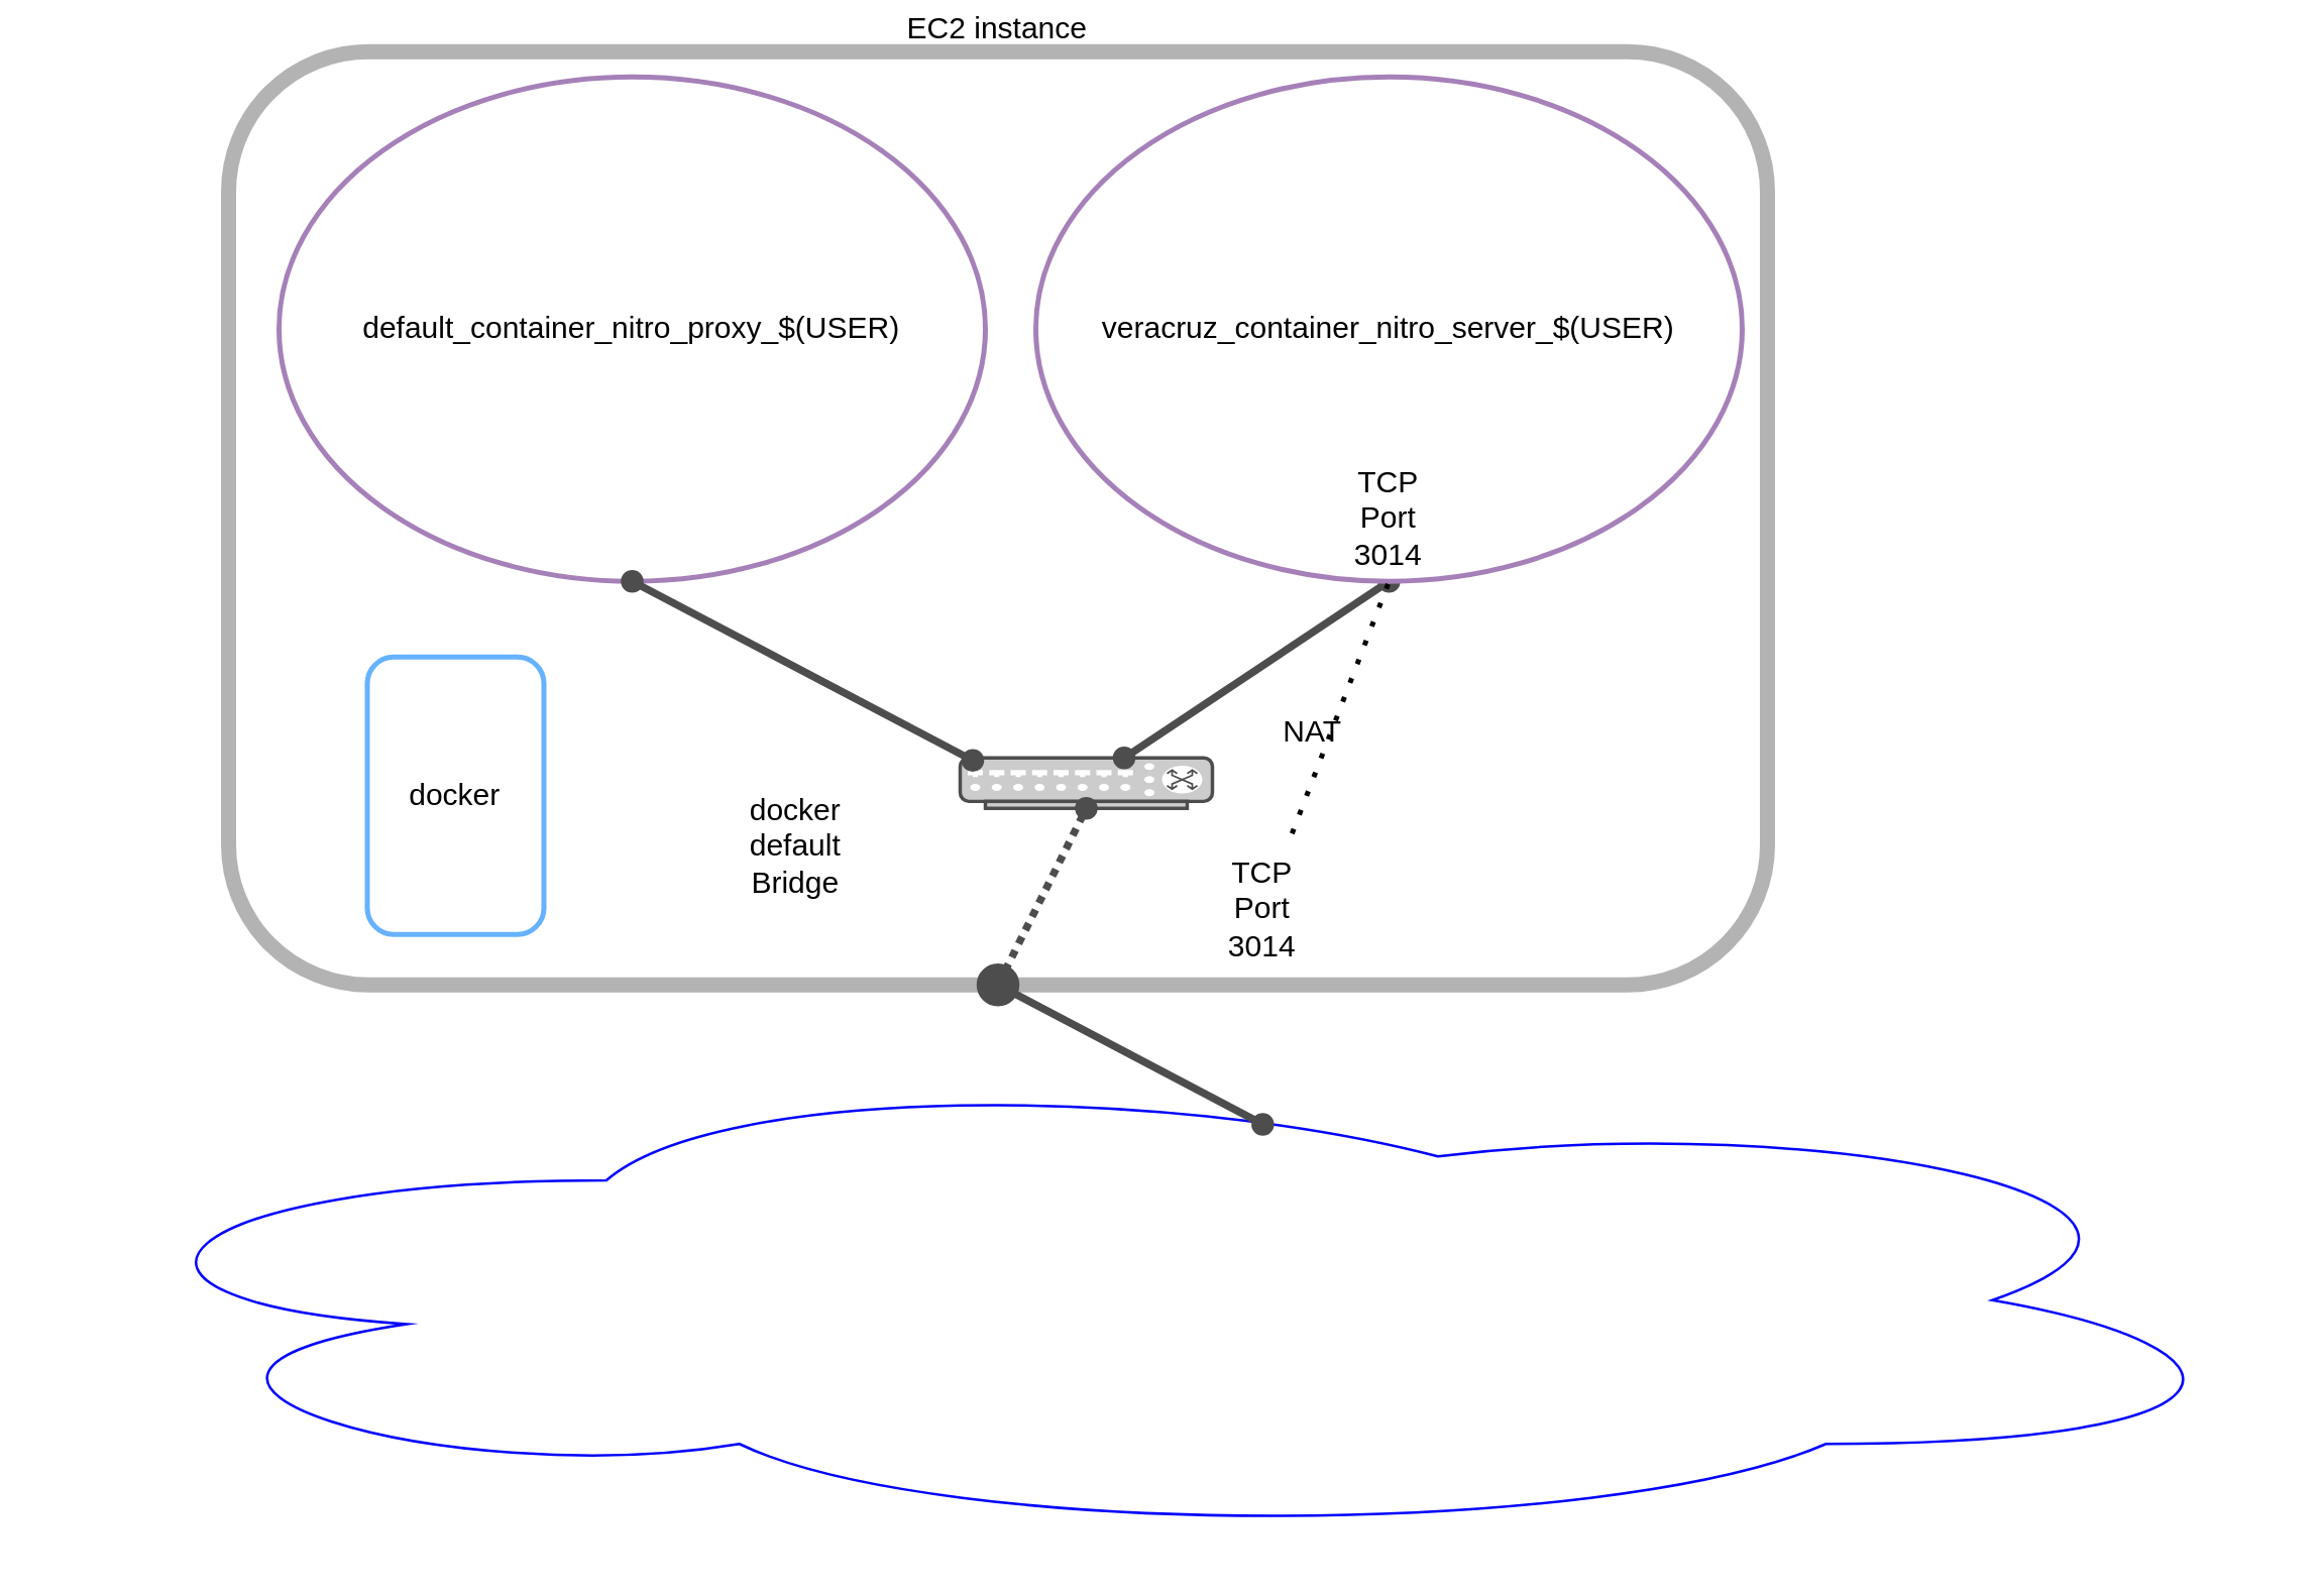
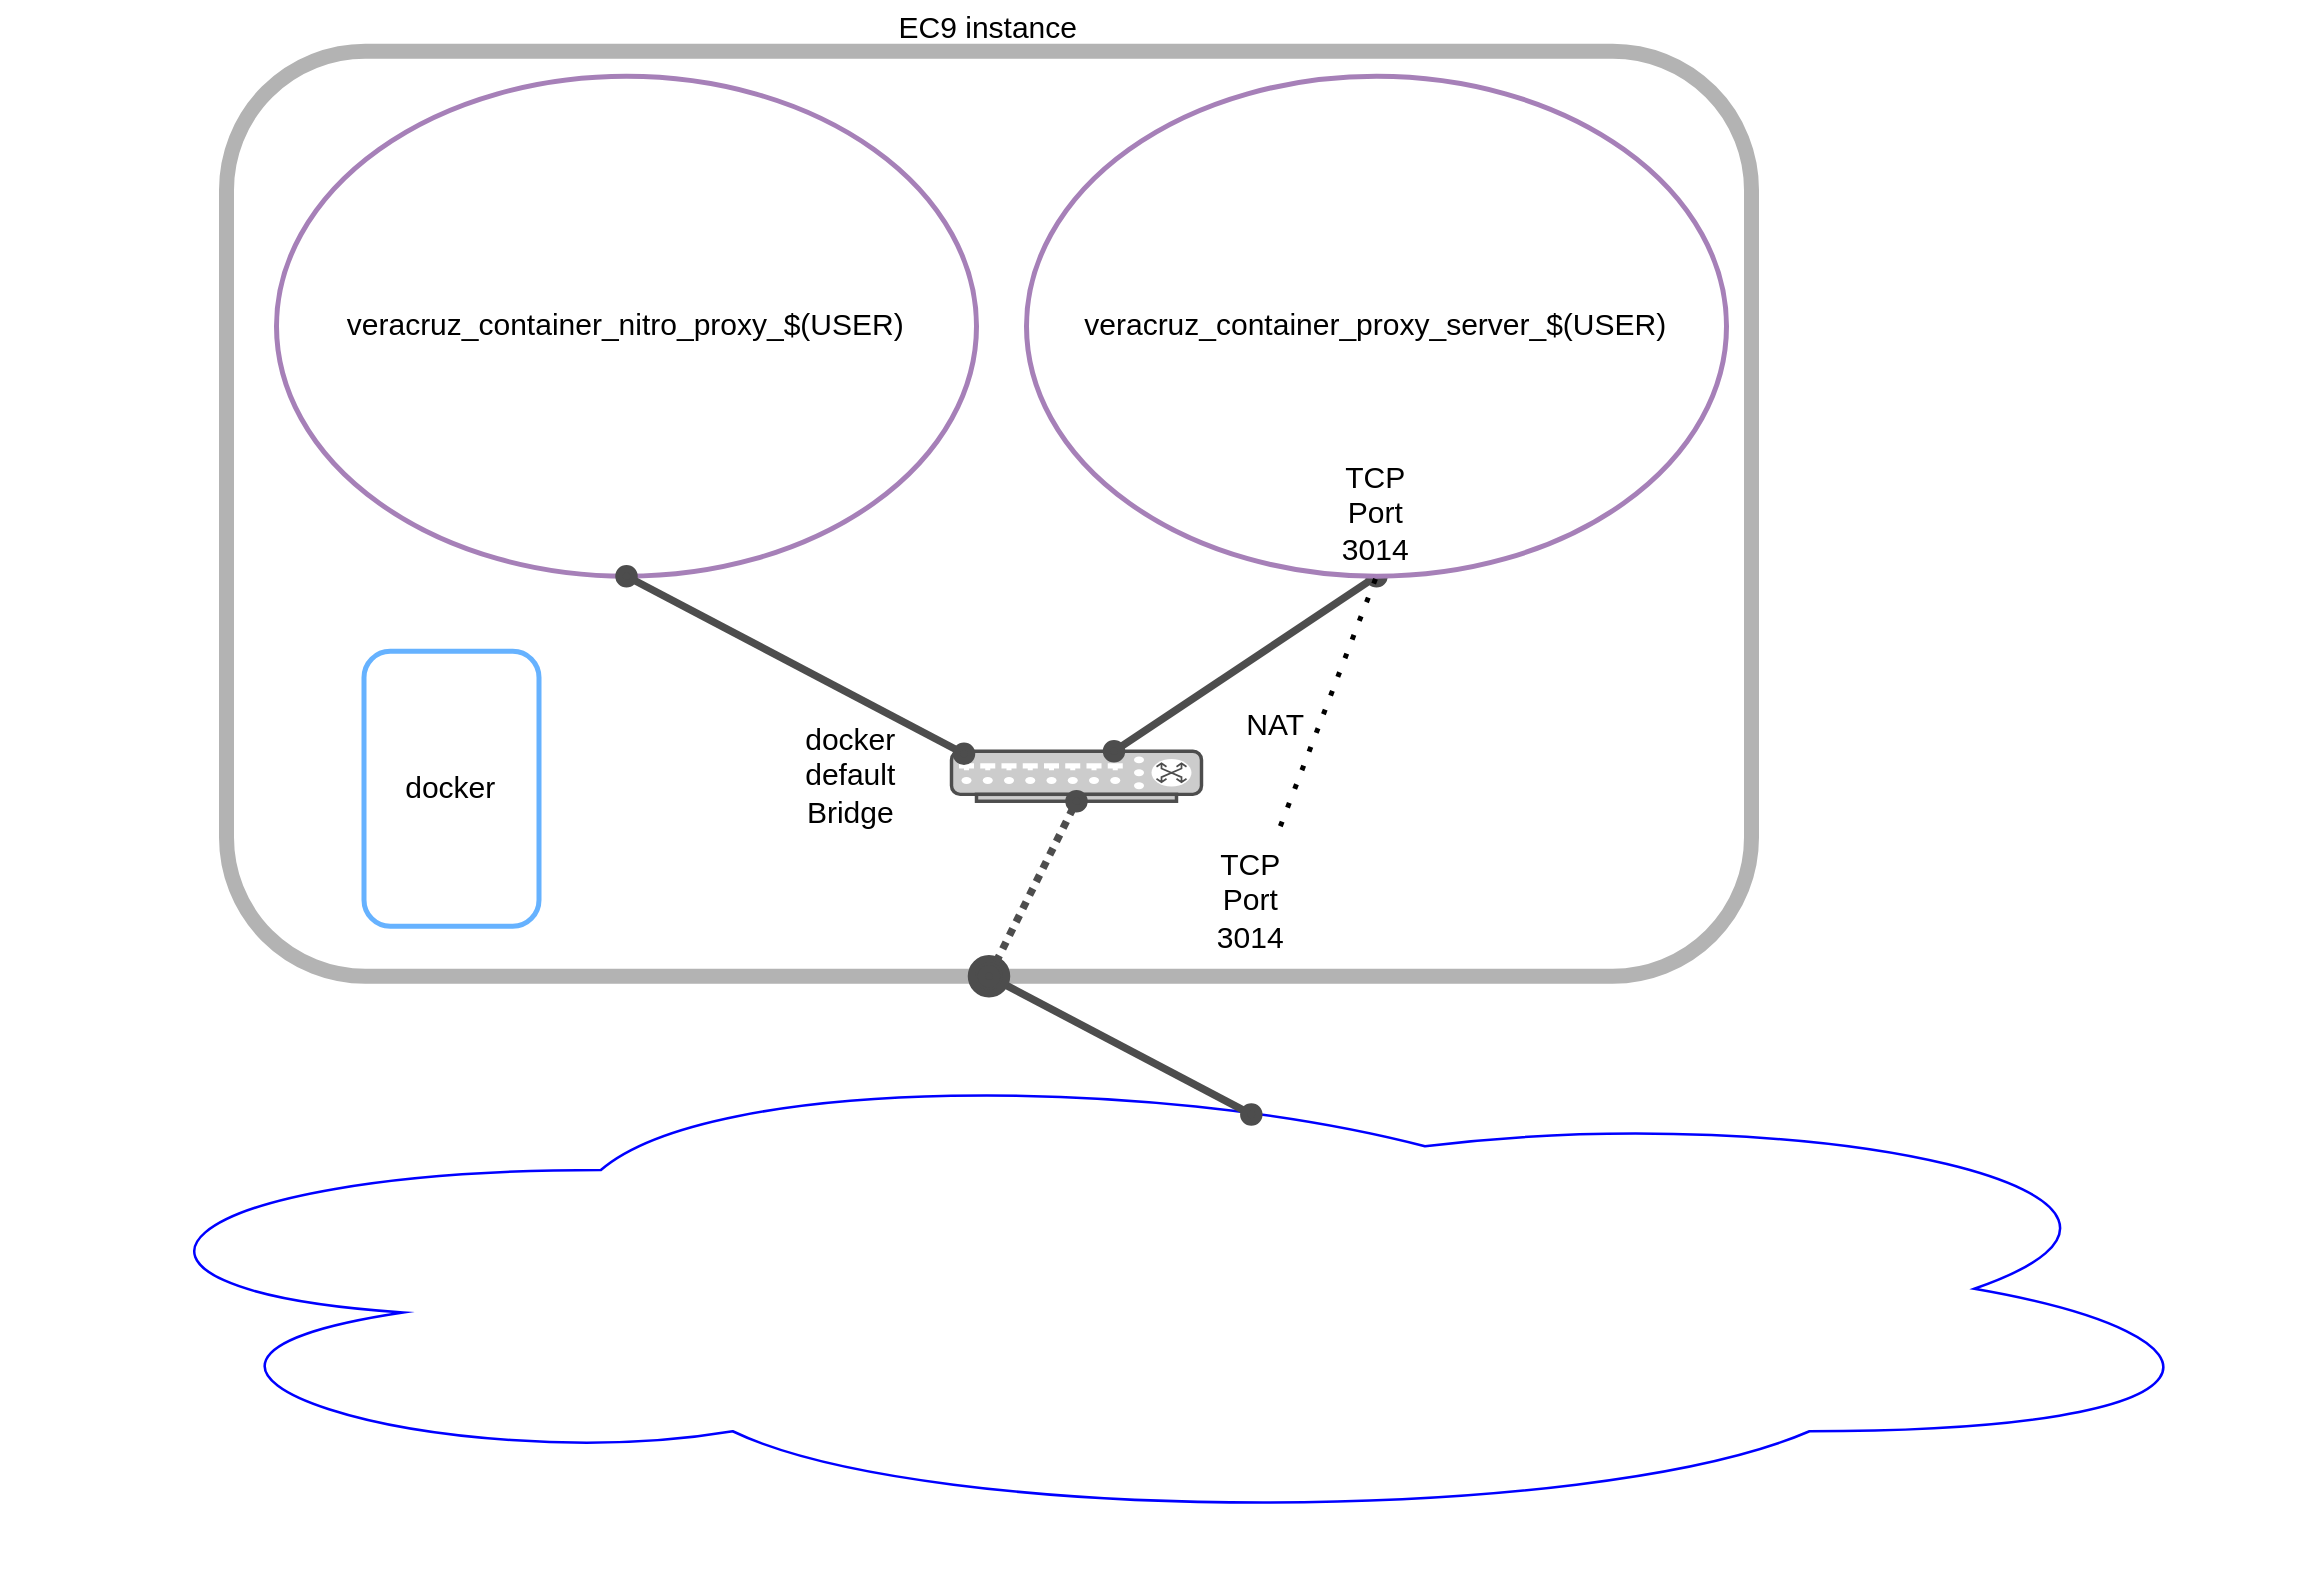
  <mxCell id="0" />
  <mxCell id="1" parent="0" />
- <mxCell id="2" value="EC2 instance" style="rounded=1;whiteSpace=wrap;html=1;labelPosition=center;verticalLabelPosition=top;align=center;verticalAlign=bottom;strokeWidth=6;strokeColor=#B3B3B3;" parent="1" vertex="1"><mxGeometry x="90" y="20" width="610" height="370" as="geometry" /></mxCell>
- <mxCell id="3" value="default_container_nitro_proxy_$(USER)" style="ellipse;whiteSpace=wrap;html=1;strokeWidth=2;strokeColor=#A680B8;" parent="1" vertex="1"><mxGeometry x="110" y="30" width="280" height="200" as="geometry" /></mxCell>
+ <mxCell id="2" value="EC9 instance" style="rounded=1;whiteSpace=wrap;html=1;labelPosition=center;verticalLabelPosition=top;align=center;verticalAlign=bottom;strokeWidth=6;strokeColor=#B3B3B3;" parent="1" vertex="1"><mxGeometry x="90" y="20" width="610" height="370" as="geometry" /></mxCell>
+ <mxCell id="3" value="veracruz_container_nitro_proxy_$(USER)" style="ellipse;whiteSpace=wrap;html=1;strokeWidth=2;strokeColor=#A680B8;" parent="1" vertex="1"><mxGeometry x="110" y="30" width="280" height="200" as="geometry" /></mxCell>
  <mxCell id="4" value="" style="ellipse;shape=cloud;whiteSpace=wrap;html=1;strokeColor=#0000FF;" parent="1" vertex="1"><mxGeometry x="20" y="420" width="879" height="190" as="geometry" /></mxCell>
  <mxCell id="5" value="docker" style="rounded=1;whiteSpace=wrap;html=1;strokeWidth=2;strokeColor=#66B2FF;" parent="1" vertex="1"><mxGeometry x="145" y="260" width="70" height="110" as="geometry" /></mxCell>
  <mxCell id="6" value="" style="fontColor=#0066CC;verticalAlign=top;verticalLabelPosition=bottom;labelPosition=center;align=center;html=1;outlineConnect=0;fillColor=#CCCCCC;gradientColor=none;gradientDirection=north;strokeWidth=2;shape=mxgraph.networks.switch;rounded=1;strokeColor=#4D4D4D;" parent="1" vertex="1"><mxGeometry x="380" y="300" width="100" height="20" as="geometry" /></mxCell>
  <mxCell id="7" value="" style="endArrow=oval;html=1;strokeWidth=3;entryX=0.5;entryY=1;entryDx=0;entryDy=0;exitX=0.05;exitY=0.05;exitDx=0;exitDy=0;exitPerimeter=0;startArrow=oval;startFill=1;endFill=1;strokeColor=#4D4D4D;" parent="1" source="6" target="3" edge="1"><mxGeometry width="50" height="50" relative="1" as="geometry"><mxPoint x="36.5" y="299.5" as="sourcePoint" /><mxPoint x="359.5" y="289.5" as="targetPoint" /></mxGeometry></mxCell>
  <mxCell id="8" value="" style="endArrow=oval;html=1;strokeWidth=3;entryX=0.5;entryY=1;entryDx=0;entryDy=0;startArrow=oval;startFill=1;endFill=1;strokeColor=#4D4D4D;" parent="1" source="6" target="12" edge="1"><mxGeometry width="50" height="50" relative="1" as="geometry"><mxPoint x="455" y="340" as="sourcePoint" /><mxPoint x="530" y="248.5" as="targetPoint" /></mxGeometry></mxCell>
  <mxCell id="9" value="" style="endArrow=oval;html=1;strokeWidth=3;startArrow=oval;startFill=1;endFill=1;entryX=0.5;entryY=1;entryDx=0;entryDy=0;exitX=0.546;exitY=0.133;exitDx=0;exitDy=0;exitPerimeter=0;endSize=14;strokeColor=#4D4D4D;" parent="1" source="4" target="2" edge="1"><mxGeometry width="50" height="50" relative="1" as="geometry"><mxPoint x="530" as="sourcePoint" y="430" /><mxPoint x="720" y="200" as="targetPoint" /></mxGeometry></mxCell>
  <mxCell id="10" value="" style="endArrow=oval;html=1;strokeWidth=3;exitX=0.5;exitY=1;exitDx=0;exitDy=0;startArrow=oval;startFill=1;endFill=1;exitPerimeter=0;dashed=1;dashPattern=1 1;strokeColor=#4D4D4D;entryX=0.5;entryY=1;entryDx=0;entryDy=0;" parent="1" source="6" edge="1" target="2"><mxGeometry width="50" height="50" relative="1" as="geometry"><mxPoint x="330" y="200" as="sourcePoint" /><mxPoint x="480" y="390" as="targetPoint" /></mxGeometry></mxCell>
- <mxCell id="11" value="docker default Bridge" style="text;html=1;strokeColor=none;fillColor=none;align=center;verticalAlign=middle;whiteSpace=wrap;rounded=0;" vertex="1" parent="1"><mxGeometry x="295" y="325" width="40" height="20" as="geometry" /></mxCell>
- <mxCell id="12" value="veracruz_container_nitro_server_$(USER)" style="ellipse;whiteSpace=wrap;html=1;strokeWidth=2;strokeColor=#A680B8;" vertex="1" parent="1"><mxGeometry x="410" y="30" width="280" height="200" as="geometry" /></mxCell>
+ <mxCell id="11" value="docker default Bridge" style="text;html=1;strokeColor=none;fillColor=none;align=center;verticalAlign=middle;whiteSpace=wrap;rounded=0;" vertex="1" parent="1"><mxGeometry x="320" y="300" width="40" height="20" as="geometry" /></mxCell>
+ <mxCell id="12" value="veracruz_container_proxy_server_$(USER)" style="ellipse;whiteSpace=wrap;html=1;strokeWidth=2;strokeColor=#A680B8;" vertex="1" parent="1"><mxGeometry x="410" y="30" width="280" height="200" as="geometry" /></mxCell>
  <mxCell id="13" value="TCP Port 3014" style="text;html=1;strokeColor=none;fillColor=none;align=center;verticalAlign=middle;whiteSpace=wrap;rounded=0;" vertex="1" parent="1"><mxGeometry x="530" y="195" width="40" height="20" as="geometry" /></mxCell>
  <mxCell id="14" value="TCP Port 3014" style="text;html=1;strokeColor=none;fillColor=none;align=center;verticalAlign=middle;whiteSpace=wrap;rounded=0;" vertex="1" parent="1"><mxGeometry x="480" y="330" width="40" height="60" as="geometry" /></mxCell>
  <mxCell id="15" value="" style="endArrow=none;dashed=1;html=1;dashPattern=1 3;strokeWidth=2;entryX=0.5;entryY=1;entryDx=0;entryDy=0;" edge="1" parent="1" source="14" target="12"><mxGeometry width="50" height="50" relative="1" as="geometry"><mxPoint x="430" y="320" as="sourcePoint" /><mxPoint x="480" y="270" as="targetPoint" /></mxGeometry></mxCell>
- <mxCell id="16" value="NAT" style="text;html=1;strokeColor=none;fillColor=none;align=center;verticalAlign=middle;whiteSpace=wrap;rounded=0;" vertex="1" parent="1"><mxGeometry x="500" y="260" width="40" height="60" as="geometry" /></mxCell>
+ <mxCell id="16" value="NAT" style="text;html=1;strokeColor=none;fillColor=none;align=center;verticalAlign=middle;whiteSpace=wrap;rounded=0;" vertex="1" parent="1"><mxGeometry x="490" y="260" width="40" height="60" as="geometry" /></mxCell>
